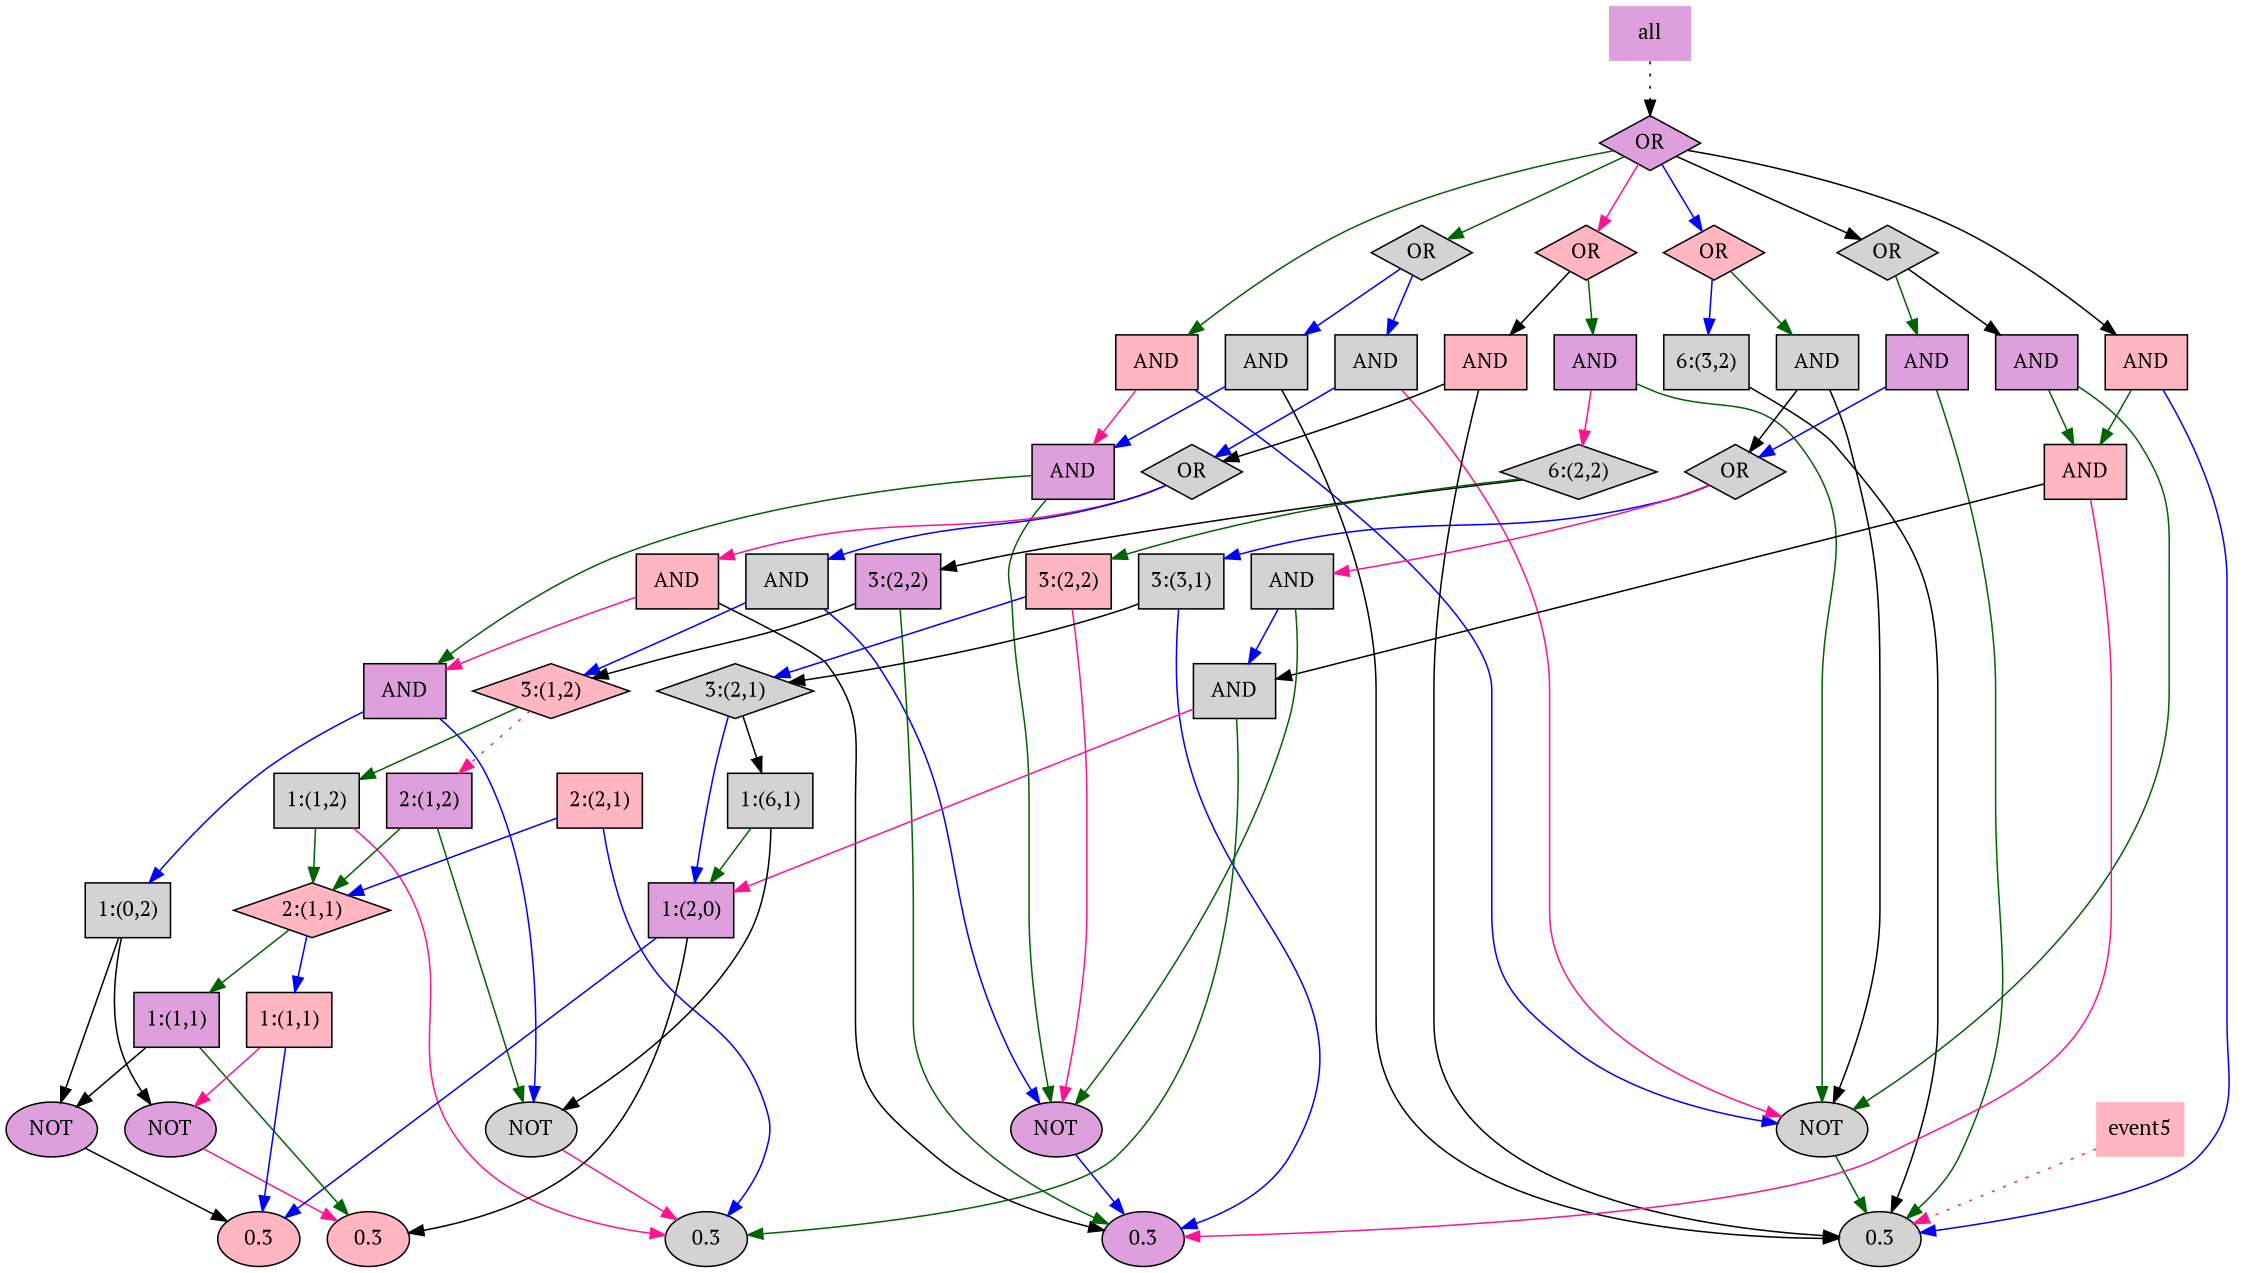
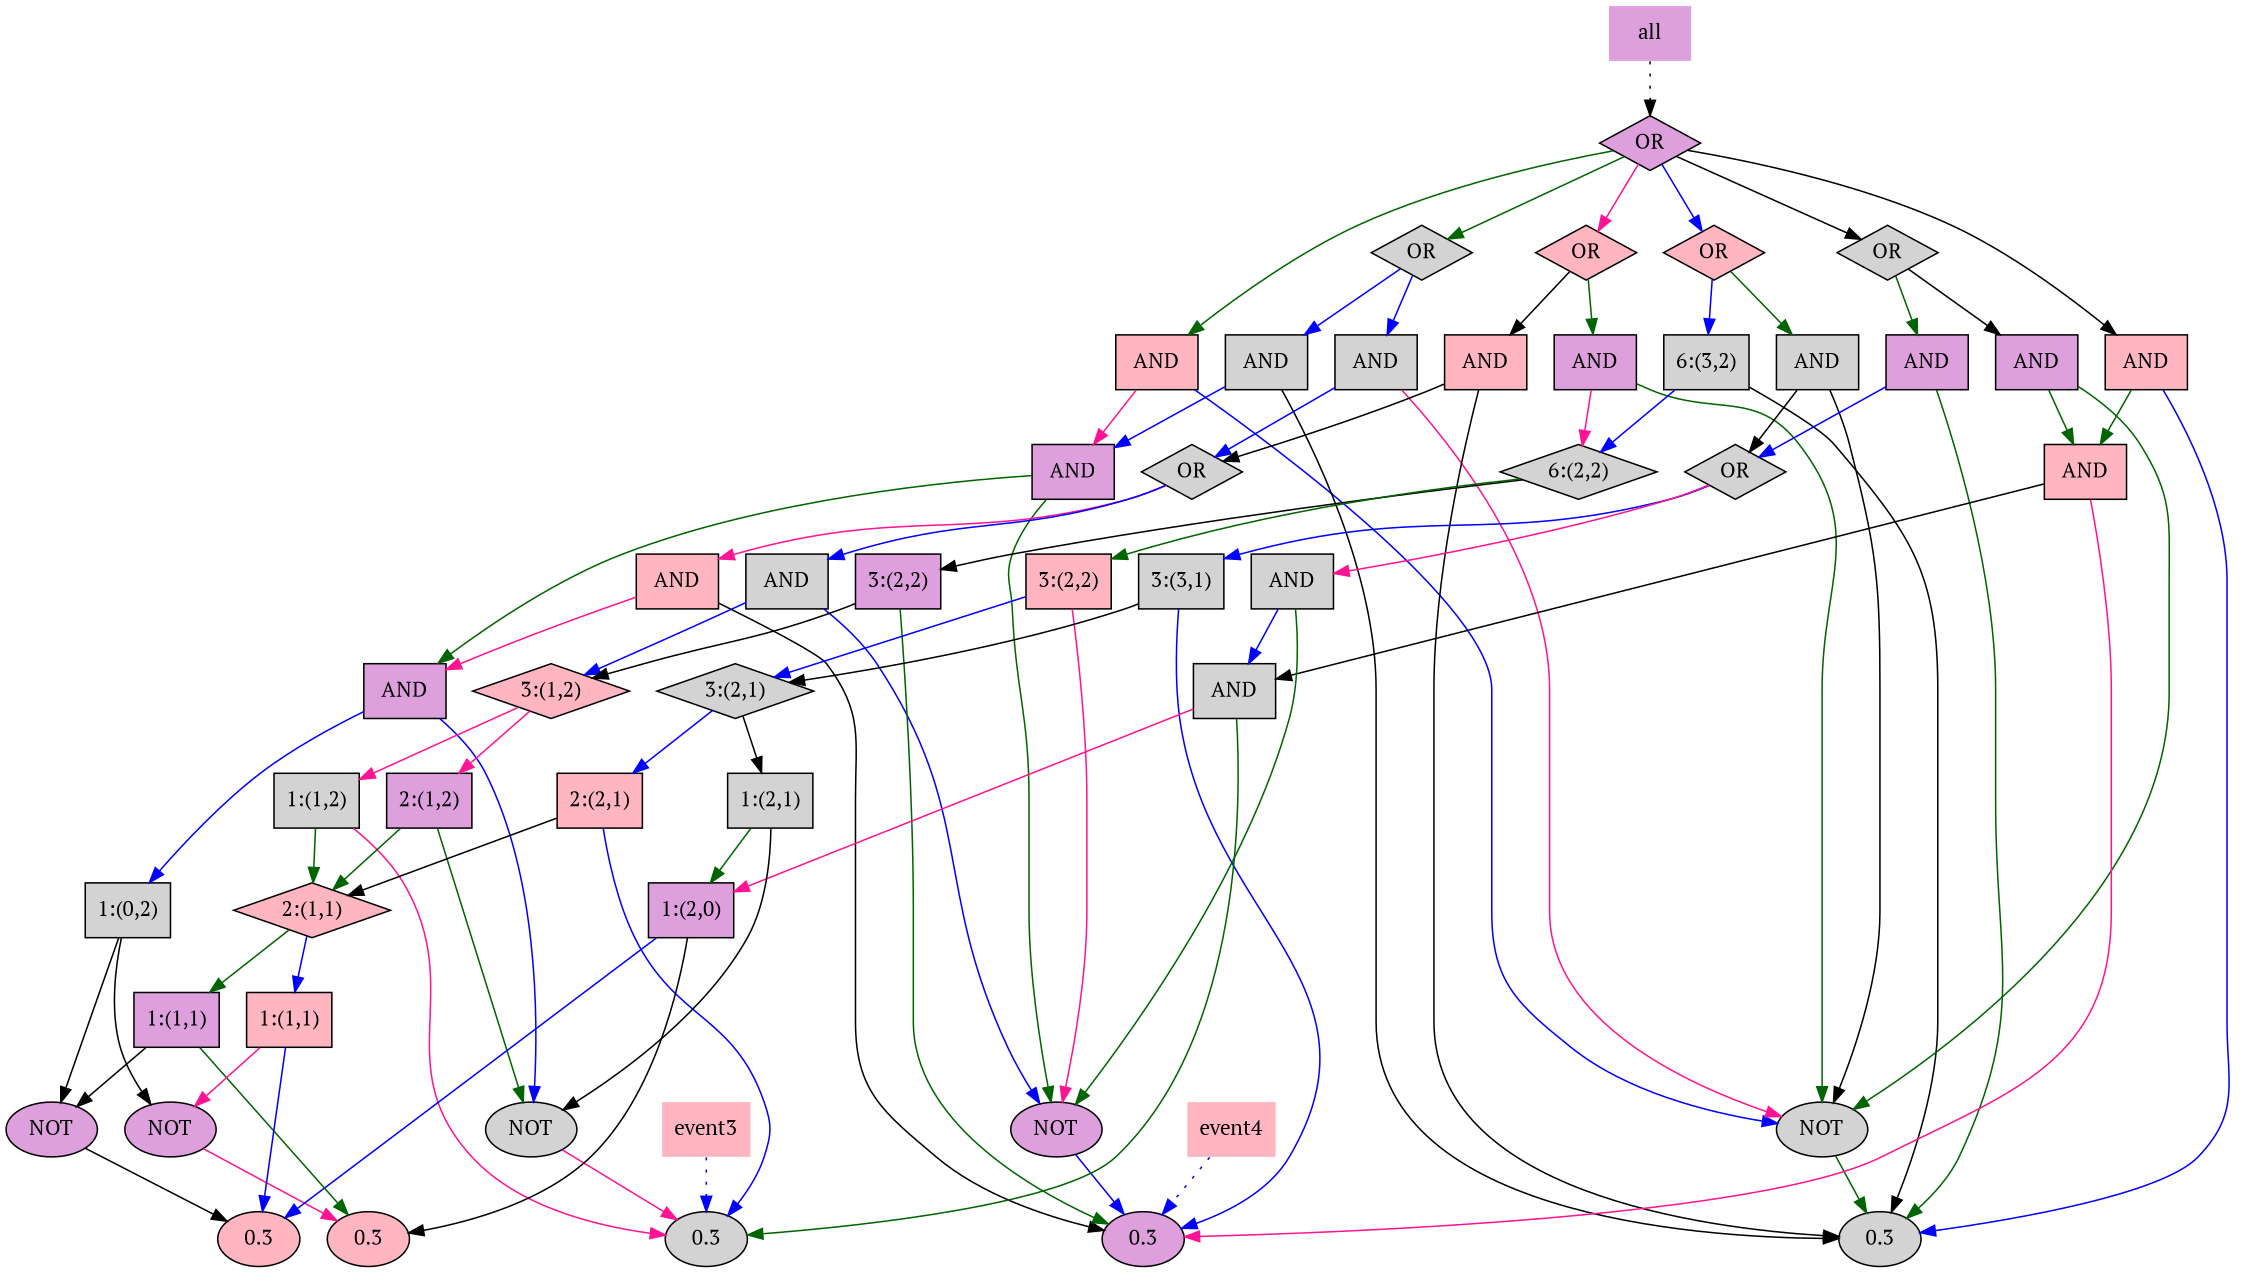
  digraph {
    fontname="PT Serif"
    node [fillcolor=lightgrey fontname="PT Serif" shape=box style=filled]
    edge [fontname="PT Serif"]
    n1 [fillcolor=lightpink label=0.3 shape=ellipse]
    n2 [fillcolor=lightpink label=0.3 shape=ellipse]
    n3 [label=0.3 shape=ellipse]
    n4 [fillcolor=plum label=0.3 shape=ellipse]
    n5 [label=0.3 shape=ellipse]
    n6 [fillcolor=plum label=NOT shape=""]
    n7 [fillcolor=plum label=NOT shape=""]
    n8 [label=NOT shape=""]
    n9 [fillcolor=plum label=NOT shape=""]
    n10 [label=NOT shape=""]
    n11 [label=OR shape=diamond]
    n12 [fillcolor=lightpink label=OR shape=diamond]
    n13 [fillcolor=lightpink label=OR shape=diamond]
    n14 [label=OR shape=diamond]
    n15 [fillcolor=lightpink label=AND]
    n16 [label=AND]
    n17 [label=AND]
    n18 [fillcolor=lightpink label=AND]
    n19 [fillcolor=plum label=AND]
    n20 [label="6:(3,2)"]
    n21 [label=AND]
    n22 [fillcolor=plum label=AND]
    n23 [fillcolor=plum label=AND]
    n24 [fillcolor=lightpink label=AND]
    n25 [fillcolor=plum label=AND]
    n26 [label=OR shape=diamond]
    n27 [label="6:(2,2)" shape=diamond]
    n28 [label=OR shape=diamond]
    n29 [fillcolor=lightpink label=AND]
    n30 [fillcolor=lightpink label=AND]
    n31 [label=AND]
    n32 [fillcolor=plum label="3:(2,2)"]
    n33 [fillcolor=lightpink label="3:(2,2)"]
    n34 [label="3:(3,1)"]
    n35 [label=AND]
    n36 [fillcolor=plum label=AND]
    n37 [fillcolor=lightpink label="3:(1,2)" shape=diamond]
    n38 [label="3:(2,1)" shape=diamond]
    n39 [label=AND]
    n40 [label="1:(1,2)"]
    n41 [fillcolor=plum label="2:(1,2)"]
    n42 [fillcolor=lightpink label="2:(2,1)"]
-   n43 [label="1:(6,1)"]
+   n43 [label="1:(2,1)"]
    n44 [label="1:(0,2)"]
    n45 [fillcolor=lightpink label="2:(1,1)" shape=diamond]
    n46 [fillcolor=plum label="1:(2,0)"]
    n47 [fillcolor=plum label="1:(1,1)"]
    n48 [fillcolor=lightpink label="1:(1,1)"]
    n49 [fillcolor=plum label=OR shape=diamond]
-   n51 [fillcolor=lightpink label=event5 shape=plaintext]
+   n50 [fillcolor=lightpink label=event3 shape=plaintext]
+   n52 [fillcolor=lightpink label=event4 shape=plaintext]
    n53 [fillcolor=plum label=all shape=plaintext]
    subgraph sub_1 {
      rank=same
      rankdir=LR
      n1
      n2
      n3
      n4
      n5
    }
    subgraph sub_2 {
      rank=same
      rankdir=LR
      n6
      n7
      n8
      n9
      n10
    }
    subgraph sub_3 {
      rank=same
      rankdir=LR
      n11
      n12
      n13
      n14
    }
    subgraph sub_4 {
      rank=same
      rankdir=LR
      n15
      n16
      n17
      n18
      n19
      n20
      n21
      n22
      n23
      n24
    }
    subgraph sub_5 {
      rank=same
      rankdir=LR
      n25
      n26
      n27
      n28
      n29
    }
    subgraph sub_6 {
      rank=same
      rankdir=LR
      n30
      n31
      n32
      n33
      n34
      n35
    }
    subgraph sub_7 {
      rank=same
      rankdir=LR
      n36
      n37
      n38
      n39
    }
    subgraph sub_8 {
      rank=same
      rankdir=LR
      n40
      n41
      n42
      n43
    }
    subgraph sub_9 {
      rank=same
      rankdir=LR
      n44
      n45
      n46
    }
    n1 -> n2 [style=invis]
    n2 -> n3 [style=invis]
    n3 -> n4 [style=invis]
    n4 -> n5 [style=invis]
    n6 -> n1 [color=black]
    n6 -> n7 [style=invis]
    n7 -> n2 [color=deeppink]
    n7 -> n8 [style=invis]
    n8 -> n3 [color=deeppink]
    n8 -> n9 [style=invis]
    n9 -> n4 [color=blue]
    n9 -> n10 [style=invis]
    n10 -> n5 [color=darkgreen]
    n11 -> n12 [style=invis]
    n11 -> n16 [color=blue]
    n11 -> n17 [color=blue]
    n12 -> n13 [style=invis]
    n12 -> n18 [color=black]
    n12 -> n19 [color=darkgreen]
    n13 -> n14 [style=invis]
    n13 -> n20 [color=blue]
    n13 -> n21 [color=darkgreen]
    n14 -> n22 [color=darkgreen]
    n14 -> n23 [color=black]
    n15 -> n10 [color=blue]
    n15 -> n16 [style=invis]
    n15 -> n25 [color=deeppink]
    n16 -> n5 [color=black]
    n16 -> n17 [style=invis]
    n16 -> n25 [color=blue]
    n17 -> n10 [color=deeppink]
    n17 -> n18 [style=invis]
    n17 -> n26 [color=blue]
    n18 -> n5 [color=black]
    n18 -> n19 [style=invis]
    n18 -> n26 [color=black]
    n19 -> n10 [color=darkgreen]
    n19 -> n20 [style=invis]
    n19 -> n27 [color=deeppink]
    n20 -> n5 [color=black]
    n20 -> n21 [style=invis]
+   n20 -> n27 [color=blue]
    n21 -> n10 [color=black]
    n21 -> n22 [style=invis]
    n21 -> n28 [color=black]
    n22 -> n5 [color=darkgreen]
    n22 -> n23 [style=invis]
    n22 -> n28 [color=blue]
    n23 -> n10 [color=darkgreen]
    n23 -> n24 [style=invis]
    n23 -> n29 [color=darkgreen]
    n24 -> n5 [color=blue]
    n24 -> n29 [color=darkgreen]
    n25 -> n9 [color=darkgreen]
    n25 -> n26 [style=invis]
    n25 -> n36 [color=darkgreen]
    n26 -> n27 [style=invis]
    n26 -> n30 [color=deeppink]
    n26 -> n31 [color=blue]
    n27 -> n28 [style=invis]
    n27 -> n32 [color=black]
    n27 -> n33 [color=darkgreen]
    n28 -> n29 [style=invis]
    n28 -> n34 [color=blue]
    n28 -> n35 [color=deeppink]
    n29 -> n4 [color=deeppink]
    n29 -> n39 [color=black]
    n30 -> n4 [color=black]
    n30 -> n31 [style=invis]
    n30 -> n36 [color=deeppink]
    n31 -> n9 [color=blue]
    n31 -> n32 [style=invis]
    n31 -> n37 [color=blue]
    n32 -> n4 [color=darkgreen]
    n32 -> n33 [style=invis]
    n32 -> n37 [color=black]
    n33 -> n9 [color=deeppink]
    n33 -> n34 [style=invis]
    n33 -> n38 [color=blue]
    n34 -> n4 [color=blue]
    n34 -> n35 [style=invis]
    n34 -> n38 [color=black]
    n35 -> n9 [color=darkgreen]
    n35 -> n39 [color=blue]
    n36 -> n8 [color=blue]
    n36 -> n37 [style=invis]
    n36 -> n44 [color=blue]
    n37 -> n38 [style=invis]
-   n37 -> n40 [color=darkgreen]
-   n37 -> n41 [color=deeppink style=dotted]
+   n37 -> n40 [color=deeppink]
+   n37 -> n41 [color=deeppink]
    n38 -> n39 [style=invis]
-   n38 -> n46 [color=blue]
+   n38 -> n42 [color=blue]
    n38 -> n43 [color=black]
    n39 -> n3 [color=darkgreen]
    n39 -> n46 [color=deeppink]
    n40 -> n3 [color=deeppink]
    n40 -> n41 [style=invis]
    n40 -> n45 [color=darkgreen]
    n41 -> n8 [color=darkgreen]
    n41 -> n42 [style=invis]
    n41 -> n45 [color=darkgreen]
    n42 -> n3 [color=blue]
    n42 -> n43 [style=invis]
-   n42 -> n45 [color=blue]
+   n42 -> n45 [color=black]
    n43 -> n8 [color=black]
    n43 -> n46 [color=darkgreen]
    n44 -> n6 [color=black]
    n44 -> n7 [color=black]
    n44 -> n45 [style=invis]
    n45 -> n46 [style=invis]
    n45 -> n47 [color=darkgreen]
    n45 -> n48 [color=blue]
    n46 -> n1 [color=blue]
    n46 -> n2 [color=black]
    n47 -> n2 [color=darkgreen]
    n47 -> n6 [color=black]
    n48 -> n1 [color=blue]
    n48 -> n7 [color=deeppink]
    n49 -> n11 [color=darkgreen]
    n49 -> n12 [color=deeppink]
    n49 -> n13 [color=blue]
    n49 -> n14 [color=black]
    n49 -> n15 [color=darkgreen]
    n49 -> n24 [color=black]
-   n51 -> n5 [color=deeppink style=dotted]
+   n50 -> n3 [color=blue style=dotted]
+   n52 -> n4 [color=blue style=dotted]
    n53 -> n49 [color=black style=dotted]
  }
